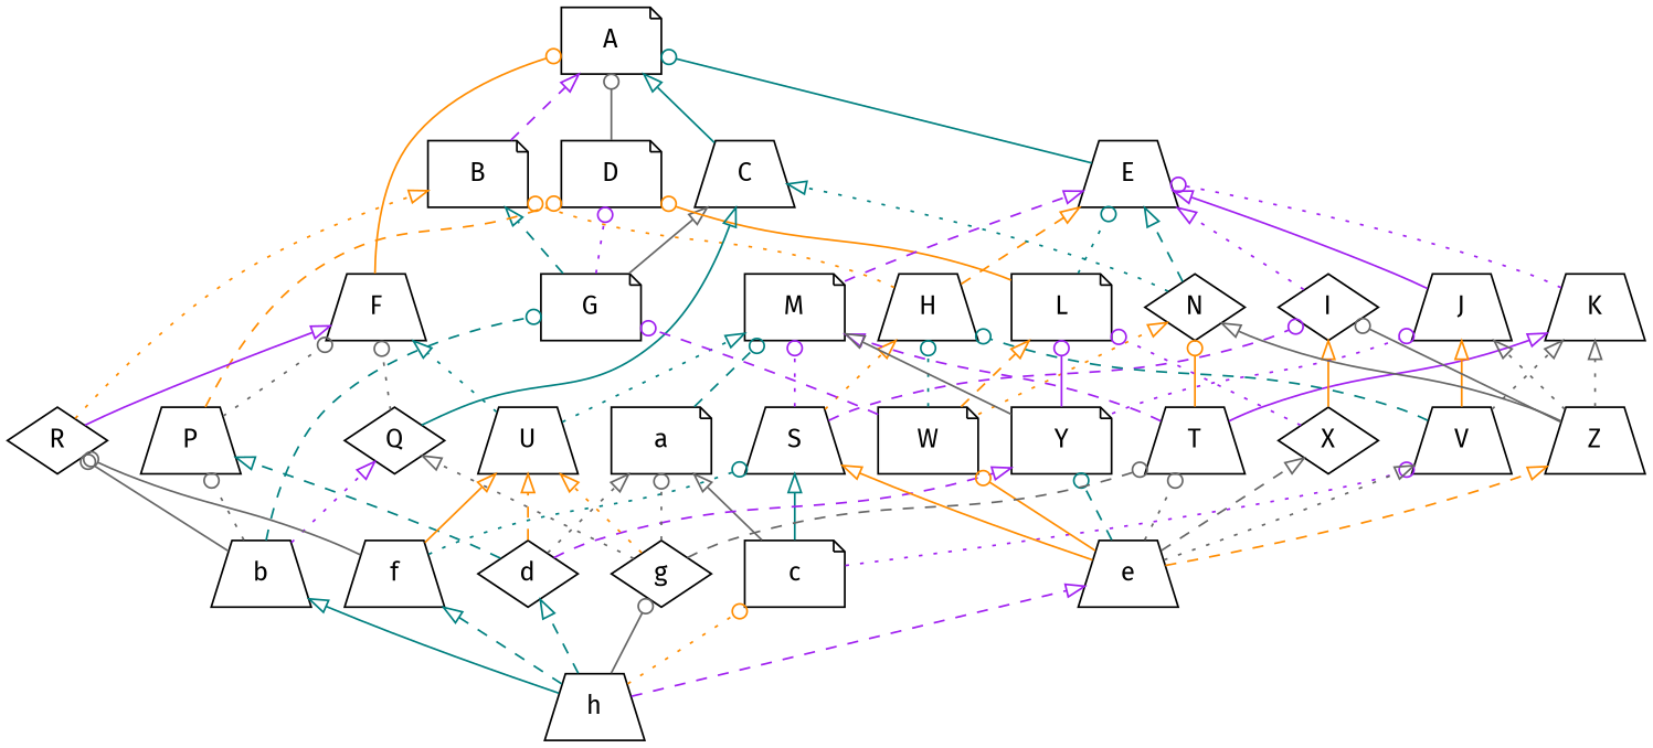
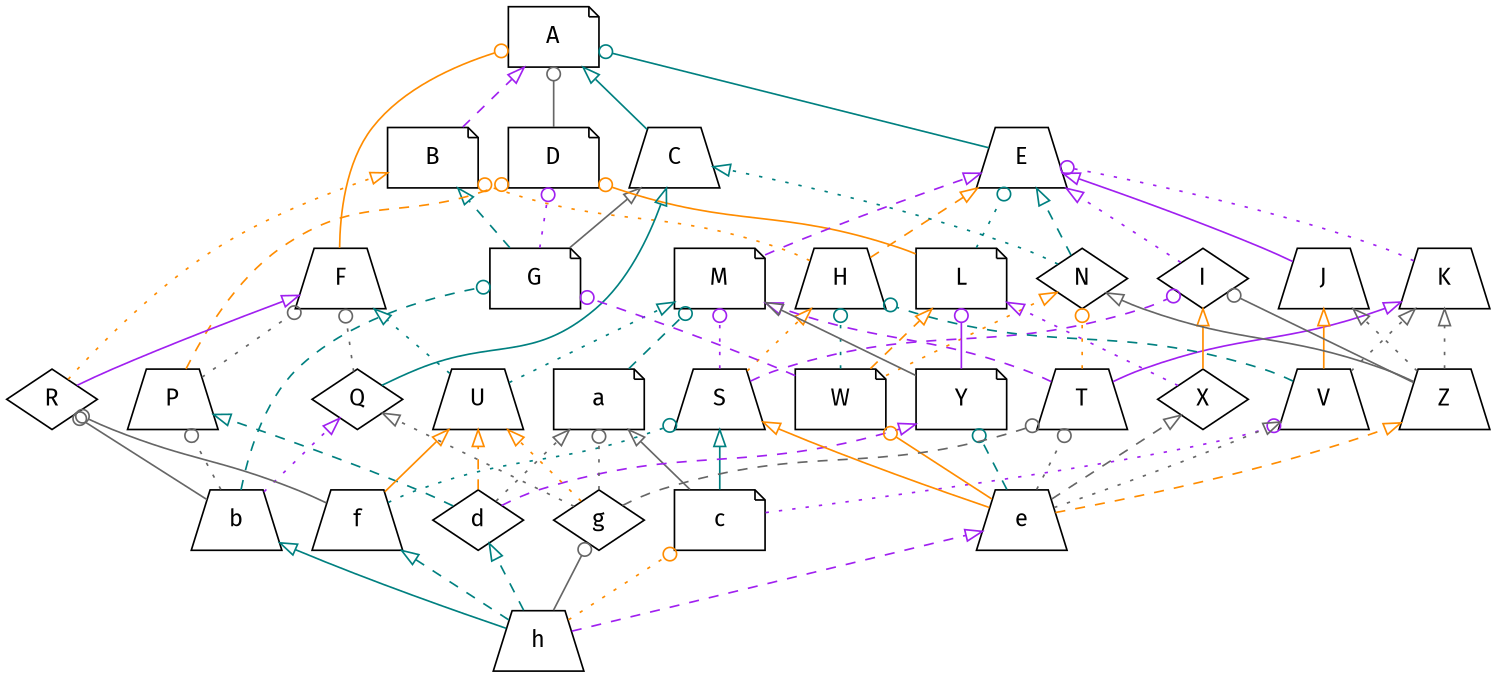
  digraph {
    fontname="Fira Sans"
    rankdir=BT
    node [fontname="Fira Sans" shape=trapezium]
    edge [arrowhead=onormal color=gray40 fontname="Fira Sans" style=dotted]
    B [shape=note]
    A [shape=note]
    C
    D [shape=note]
    E
    F
    G [shape=note]
    H
    I [shape=diamond]
    J
    K
    L [shape=note]
    M [shape=note]
    N [shape=diamond]
    P
    Q [shape=diamond]
    R [shape=diamond]
    S
    T
    U
    V
    W [shape=note]
    X [shape=diamond]
    Y [shape=note]
    Z
    a [shape=note]
    b
    c [shape=note]
    d [shape=diamond]
    e
    f
    g [shape=diamond]
    h
    B -> A [color=purple style=dashed]
    C -> A [color=teal style=solid]
    D -> A [arrowhead=odot style=solid]
    E -> A [arrowhead=odot color=teal style=solid]
    F -> A [arrowhead=odot color=darkorange style=solid]
    G -> B [color=teal style=dashed]
    G -> C [style=solid]
    G -> D [arrowhead=odot color=purple]
    H -> B [arrowhead=odot color=darkorange]
    H -> E [color=darkorange style=dashed]
    I -> E [color=purple]
    J -> E [color=purple style=solid]
    K -> E [arrowhead=odot color=purple]
    L -> D [arrowhead=odot color=darkorange style=solid]
    L -> E [arrowhead=odot color=teal]
    M -> E [color=purple style=dashed]
    N -> C [color=teal]
    N -> E [color=teal style=dashed]
    P -> D [arrowhead=odot color=darkorange style=dashed]
    P -> F [arrowhead=odot]
    Q -> C [color=teal style=solid]
    Q -> F [arrowhead=odot]
    R -> B [color=darkorange]
    R -> F [color=purple style=solid]
    S -> H [color=darkorange]
    S -> I [arrowhead=odot color=purple style=dashed]
    S -> M [arrowhead=odot color=purple]
    T -> K [color=purple style=solid]
    T -> M [color=purple style=dashed]
-   T -> N [arrowhead=odot color=darkorange style=solid]
+   T -> N [arrowhead=odot color=darkorange]
    U -> F [color=teal]
    U -> M [color=teal]
    V -> H [arrowhead=odot color=teal style=dashed]
    V -> J [color=darkorange style=solid]
    V -> K
    W -> G [arrowhead=odot color=purple style=dashed]
    W -> H [arrowhead=odot color=teal]
    W -> L [color=darkorange style=dashed]
    W -> N [color=darkorange]
    X -> I [color=darkorange style=solid]
-   X -> L [arrowhead=odot color=purple]
-   Y -> J [arrowhead=odot color=purple]
+   X -> L [color=purple]
    Y -> L [arrowhead=odot color=purple style=solid]
    Y -> M [style=solid]
    Z -> I [arrowhead=odot style=solid]
    Z -> J
    Z -> K
    Z -> N [style=solid]
    a -> M [arrowhead=odot color=teal style=dashed]
    b -> G [arrowhead=odot color=teal style=dashed]
    b -> P [arrowhead=odot]
    b -> Q [color=purple]
    b -> R [arrowhead=odot style=solid]
    c -> S [color=teal style=solid]
    c -> V [arrowhead=odot color=purple]
    c -> a [style=solid]
    d -> P [color=teal style=dashed]
    d -> U [color=darkorange style=dashed]
    d -> Y [color=purple style=dashed]
    d -> a
    e -> S [color=darkorange style=solid]
    e -> T [arrowhead=odot]
    e -> V
    e -> W [arrowhead=odot color=darkorange style=solid]
    e -> X [style=dashed]
    e -> Y [arrowhead=odot color=teal style=dashed]
    e -> Z [color=darkorange style=dashed]
    f -> R [arrowhead=odot style=solid]
    f -> S [arrowhead=odot color=teal]
    f -> U [color=darkorange style=solid]
    g -> Q
    g -> T [arrowhead=odot style=dashed]
    g -> U [color=darkorange]
    g -> a [arrowhead=odot]
    h -> b [color=teal style=solid]
    h -> c [arrowhead=odot color=darkorange]
    h -> d [color=teal style=dashed]
    h -> e [color=purple style=dashed]
    h -> f [color=teal style=dashed]
    h -> g [arrowhead=odot style=solid]
  }
